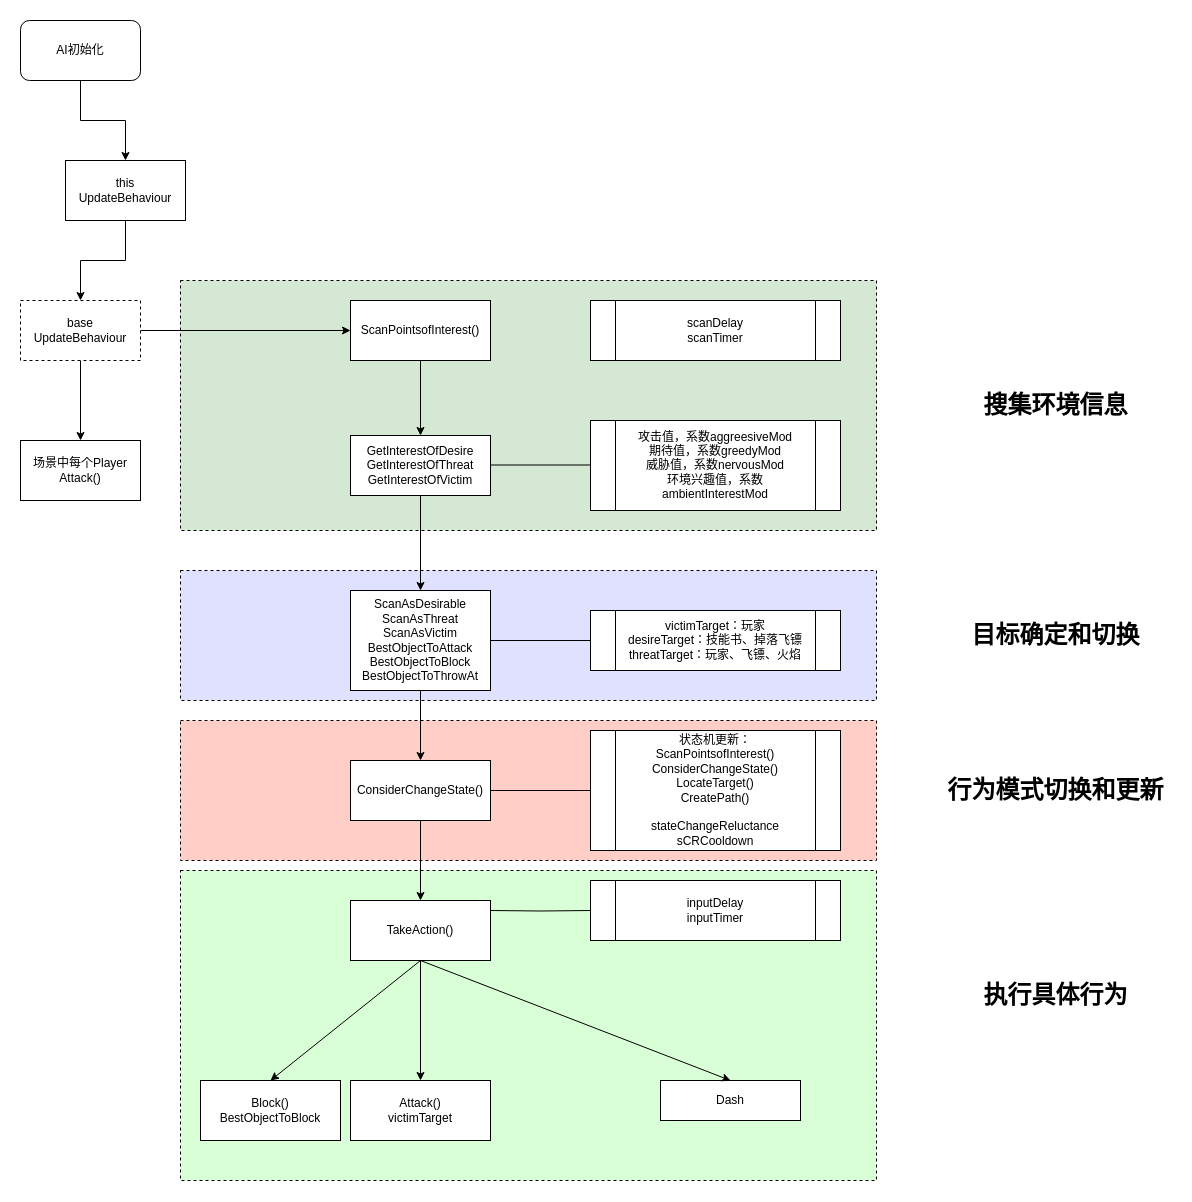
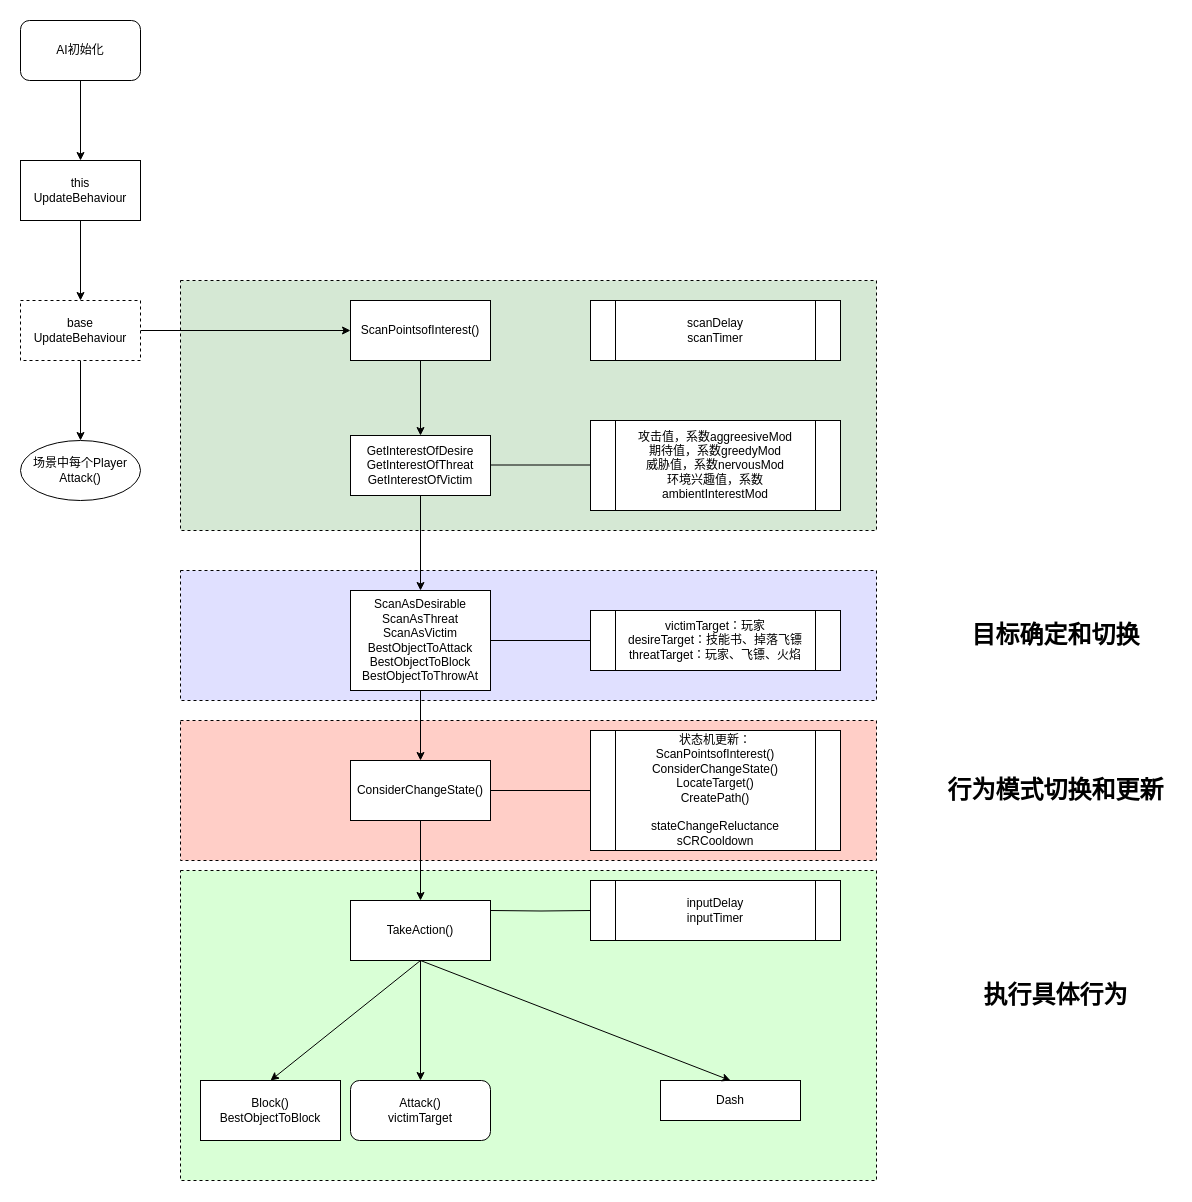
  <mxCell id="0" />
  <mxCell id="1" parent="0" />
  <mxCell id="2" value="" style="rounded=0;whiteSpace=wrap;html=1;dashed=1;fillColor=#D9FFD6;" parent="1" vertex="1"><mxGeometry x="180" y="870" width="696" height="310" as="geometry" /></mxCell>
  <mxCell id="3" value="" style="rounded=0;whiteSpace=wrap;html=1;dashed=1;fillColor=#FFCEC7;" parent="1" vertex="1"><mxGeometry x="180" y="720" width="696" height="140" as="geometry" /></mxCell>
  <mxCell id="4" value="" style="rounded=0;whiteSpace=wrap;html=1;dashed=1;fillColor=#E0E0FF;" parent="1" vertex="1"><mxGeometry x="180" y="570" width="696" height="130" as="geometry" /></mxCell>
  <mxCell id="5" value="" style="rounded=0;whiteSpace=wrap;html=1;dashed=1;fillColor=#D5E8D4;" parent="1" vertex="1"><mxGeometry x="180" y="280" width="696" height="250" as="geometry" /></mxCell>
  <mxCell id="6" value="" style="edgeStyle=orthogonalEdgeStyle;rounded=0;orthogonalLoop=1;jettySize=auto;html=1;" parent="1" source="7" target="9" edge="1"><mxGeometry relative="1" as="geometry" /></mxCell>
  <mxCell id="7" value="AI初始化" style="rounded=1;whiteSpace=wrap;html=1;" parent="1" vertex="1"><mxGeometry x="20" y="20" width="120" height="60" as="geometry" /></mxCell>
  <mxCell id="8" value="" style="edgeStyle=orthogonalEdgeStyle;rounded=0;orthogonalLoop=1;jettySize=auto;html=1;" parent="1" source="9" target="12" edge="1"><mxGeometry relative="1" as="geometry" /></mxCell>
- <mxCell id="9" value="this&lt;br&gt;UpdateBehaviour" style="rounded=0;whiteSpace=wrap;html=1;" parent="1" vertex="1"><mxGeometry x="65" y="160" width="120" height="60" as="geometry" /></mxCell>
+ <mxCell id="9" value="this&lt;br&gt;UpdateBehaviour" style="rounded=0;whiteSpace=wrap;html=1;" parent="1" vertex="1"><mxGeometry x="20" y="160" width="120" height="60" as="geometry" /></mxCell>
  <mxCell id="10" value="" style="edgeStyle=orthogonalEdgeStyle;rounded=0;orthogonalLoop=1;jettySize=auto;html=1;" parent="1" source="12" target="13" edge="1"><mxGeometry relative="1" as="geometry" /></mxCell>
  <mxCell id="11" value="" style="edgeStyle=orthogonalEdgeStyle;rounded=0;orthogonalLoop=1;jettySize=auto;html=1;" parent="1" source="12" target="16" edge="1"><mxGeometry relative="1" as="geometry" /></mxCell>
  <mxCell id="12" value="base&lt;br&gt;UpdateBehaviour" style="whiteSpace=wrap;html=1;rounded=0;dashed=1;" parent="1" vertex="1"><mxGeometry x="20" y="300" width="120" height="60" as="geometry" /></mxCell>
- <mxCell id="13" value="场景中每个Player&lt;br&gt;Attack()" style="whiteSpace=wrap;html=1;rounded=0;" parent="1" vertex="1"><mxGeometry x="20" y="440" width="120" height="60" as="geometry" /></mxCell>
+ <mxCell id="13" value="场景中每个Player&lt;br&gt;Attack()" style="ellipse;whiteSpace=wrap;html=1;" parent="1" vertex="1"><mxGeometry x="20" y="440" width="120" height="60" as="geometry" /></mxCell>
  <mxCell id="14" value="" style="edgeStyle=orthogonalEdgeStyle;rounded=0;orthogonalLoop=1;jettySize=auto;html=1;endArrow=none;endFill=0;" parent="1" source="31" target="22" edge="1"><mxGeometry relative="1" as="geometry" /></mxCell>
  <mxCell id="15" value="" style="edgeStyle=orthogonalEdgeStyle;rounded=0;orthogonalLoop=1;jettySize=auto;html=1;" parent="1" source="16" target="27" edge="1"><mxGeometry relative="1" as="geometry" /></mxCell>
  <mxCell id="16" value="ScanPointsofInterest()" style="whiteSpace=wrap;html=1;rounded=0;" parent="1" vertex="1"><mxGeometry x="350" y="300" width="140" height="60" as="geometry" /></mxCell>
  <mxCell id="17" value="" style="edgeStyle=orthogonalEdgeStyle;rounded=0;orthogonalLoop=1;jettySize=auto;html=1;" parent="1" source="19" target="20" edge="1"><mxGeometry relative="1" as="geometry" /></mxCell>
  <mxCell id="18" value="" style="edgeStyle=orthogonalEdgeStyle;rounded=0;orthogonalLoop=1;jettySize=auto;html=1;endArrow=none;endFill=0;" parent="1" source="19" target="21" edge="1"><mxGeometry relative="1" as="geometry" /></mxCell>
  <mxCell id="19" value="ConsiderChangeState()" style="whiteSpace=wrap;html=1;rounded=0;" parent="1" vertex="1"><mxGeometry x="350" y="760" width="140" height="60" as="geometry" /></mxCell>
  <mxCell id="20" value="TakeAction()" style="whiteSpace=wrap;html=1;rounded=0;" parent="1" vertex="1"><mxGeometry x="350" y="900" width="140" height="60" as="geometry" /></mxCell>
  <mxCell id="21" value="&lt;span&gt;状态机更新：&lt;/span&gt;&lt;br&gt;&lt;span&gt;ScanPointsofInterest()&lt;/span&gt;&lt;br&gt;&lt;span&gt;ConsiderChangeState()&lt;/span&gt;&lt;br&gt;&lt;span&gt;LocateTarget()&lt;/span&gt;&lt;br&gt;&lt;span&gt;CreatePath()&lt;br&gt;&lt;br&gt;stateChangeReluctance&lt;br&gt;sCRCooldown&lt;br&gt;&lt;/span&gt;" style="shape=process;whiteSpace=wrap;html=1;backgroundOutline=1;rounded=0;" parent="1" vertex="1"><mxGeometry x="590" y="730" width="250" height="120" as="geometry" /></mxCell>
  <mxCell id="22" value="victimTarget：玩家&lt;br&gt;desireTarget：技能书、掉落飞镖&lt;br&gt;threatTarget：玩家、飞镖、火焰" style="shape=process;whiteSpace=wrap;html=1;backgroundOutline=1;rounded=0;" parent="1" vertex="1"><mxGeometry x="590" y="610" width="250" height="60" as="geometry" /></mxCell>
  <mxCell id="23" value="scanDelay&lt;br&gt;scanTimer" style="shape=process;whiteSpace=wrap;html=1;backgroundOutline=1;rounded=0;" parent="1" vertex="1"><mxGeometry x="590" y="300" width="250" height="60" as="geometry" /></mxCell>
  <mxCell id="24" value="" style="edgeStyle=orthogonalEdgeStyle;rounded=0;orthogonalLoop=1;jettySize=auto;html=1;endArrow=none;endFill=0;" parent="1" target="25" edge="1"><mxGeometry relative="1" as="geometry"><mxPoint x="490" y="910" as="sourcePoint" /></mxGeometry></mxCell>
  <mxCell id="25" value="inputDelay&lt;br&gt;inputTimer" style="shape=process;whiteSpace=wrap;html=1;backgroundOutline=1;rounded=0;" parent="1" vertex="1"><mxGeometry x="590" y="880" width="250" height="60" as="geometry" /></mxCell>
  <mxCell id="26" value="" style="edgeStyle=orthogonalEdgeStyle;rounded=0;orthogonalLoop=1;jettySize=auto;html=1;" parent="1" source="27" target="31" edge="1"><mxGeometry relative="1" as="geometry" /></mxCell>
  <mxCell id="27" value="GetInterestOfDesire&lt;br&gt;GetInterestOfThreat&lt;br&gt;GetInterestOfVictim" style="whiteSpace=wrap;html=1;rounded=0;" parent="1" vertex="1"><mxGeometry x="350" y="435" width="140" height="60" as="geometry" /></mxCell>
  <mxCell id="28" value="攻击值，系数aggreesiveMod&lt;br&gt;期待值，系数greedyMod&lt;br&gt;威胁值，系数nervousMod&lt;br&gt;环境兴趣值，系数ambientInterestMod" style="shape=process;whiteSpace=wrap;html=1;backgroundOutline=1;rounded=0;" parent="1" vertex="1"><mxGeometry x="590" y="420" width="250" height="90" as="geometry" /></mxCell>
  <mxCell id="29" value="" style="edgeStyle=orthogonalEdgeStyle;rounded=0;orthogonalLoop=1;jettySize=auto;html=1;endArrow=none;endFill=0;" parent="1" edge="1"><mxGeometry relative="1" as="geometry"><mxPoint x="490" y="464.5" as="sourcePoint" /><mxPoint x="590" y="464.5" as="targetPoint" /></mxGeometry></mxCell>
  <mxCell id="30" value="" style="edgeStyle=orthogonalEdgeStyle;rounded=0;orthogonalLoop=1;jettySize=auto;html=1;" parent="1" source="31" target="19" edge="1"><mxGeometry relative="1" as="geometry" /></mxCell>
  <mxCell id="31" value="&lt;span&gt;ScanAsDesirable&lt;br&gt;&lt;/span&gt;&lt;span&gt;ScanAsThreat&lt;br&gt;&lt;/span&gt;&lt;span&gt;ScanAsVictim&lt;br&gt;&lt;/span&gt;&lt;span&gt;BestObjectToAttack&lt;br&gt;BestObjectToBlock&lt;br&gt;BestObjectToThrowAt&lt;br&gt;&lt;/span&gt;" style="whiteSpace=wrap;html=1;rounded=0;" parent="1" vertex="1"><mxGeometry x="350" y="590" width="140" height="100" as="geometry" /></mxCell>
- <mxCell id="32" value="搜集环境信息" style="text;strokeColor=none;fillColor=none;html=1;fontSize=24;fontStyle=1;verticalAlign=middle;align=center;" parent="1" vertex="1"><mxGeometry x="940" y="385" width="230" height="40" as="geometry" /></mxCell>
  <mxCell id="33" value="目标确定和切换" style="text;strokeColor=none;fillColor=none;html=1;fontSize=24;fontStyle=1;verticalAlign=middle;align=center;" parent="1" vertex="1"><mxGeometry x="940" y="615" width="230" height="40" as="geometry" /></mxCell>
  <mxCell id="34" value="行为模式切换和更新" style="text;strokeColor=none;fillColor=none;html=1;fontSize=24;fontStyle=1;verticalAlign=middle;align=center;" parent="1" vertex="1"><mxGeometry x="940" y="770" width="230" height="40" as="geometry" /></mxCell>
  <mxCell id="35" value="执行具体行为" style="text;strokeColor=none;fillColor=none;html=1;fontSize=24;fontStyle=1;verticalAlign=middle;align=center;" parent="1" vertex="1"><mxGeometry x="940" y="975" width="230" height="40" as="geometry" /></mxCell>
  <mxCell id="36" value="Dash" style="whiteSpace=wrap;html=1;rounded=0;" vertex="1" parent="1"><mxGeometry x="660" y="1080" width="140" height="40" as="geometry" /></mxCell>
  <mxCell id="37" value="Block()&lt;br&gt;BestObjectToBlock" style="whiteSpace=wrap;html=1;rounded=0;" vertex="1" parent="1"><mxGeometry x="200" y="1080" width="140" height="60" as="geometry" /></mxCell>
- <mxCell id="38" value="Attack()&lt;br&gt;victimTarget" style="whiteSpace=wrap;html=1;rounded=0;" vertex="1" parent="1"><mxGeometry x="350" y="1080" width="140" height="60" as="geometry" /></mxCell>
+ <mxCell id="38" value="Attack()&lt;br&gt;victimTarget" style="whiteSpace=wrap;html=1;rounded=1;" vertex="1" parent="1"><mxGeometry x="350" y="1080" width="140" height="60" as="geometry" /></mxCell>
  <mxCell id="39" value="" style="endArrow=classic;html=1;entryX=0.5;entryY=0;entryDx=0;entryDy=0;" edge="1" parent="1" target="38"><mxGeometry width="50" height="50" relative="1" as="geometry"><mxPoint x="420" y="960" as="sourcePoint" /><mxPoint x="580" y="1090" as="targetPoint" /><Array as="points"><mxPoint x="420" y="960" /></Array></mxGeometry></mxCell>
  <mxCell id="40" value="" style="endArrow=classic;html=1;entryX=0.5;entryY=0;entryDx=0;entryDy=0;" edge="1" parent="1" target="37"><mxGeometry width="50" height="50" relative="1" as="geometry"><mxPoint x="420" y="960" as="sourcePoint" /><mxPoint x="430" y="1090" as="targetPoint" /><Array as="points"><mxPoint x="420" y="960" /></Array></mxGeometry></mxCell>
  <mxCell id="41" value="" style="endArrow=classic;html=1;entryX=0.5;entryY=0;entryDx=0;entryDy=0;" edge="1" parent="1" target="36"><mxGeometry width="50" height="50" relative="1" as="geometry"><mxPoint x="420" y="960" as="sourcePoint" /><mxPoint x="580" y="1110" as="targetPoint" /><Array as="points" /></mxGeometry></mxCell>
